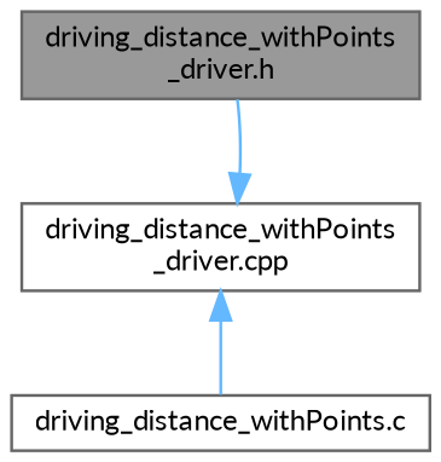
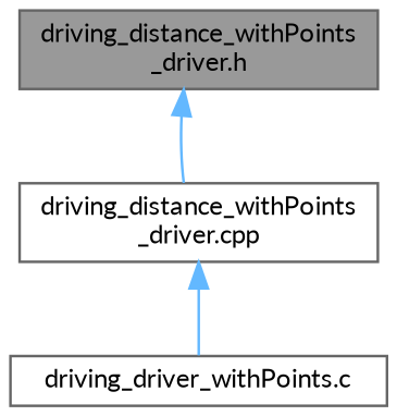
  digraph {
    fontname=Lato
    node [color=grey40 fillcolor=white fontname=Lato fontsize=10 shape=box style=filled]
    edge [color=steelblue1 dir=back fontname=Lato fontsize=10 labelfontname=Helvetica labelfontsize=10 style=solid]
    n1 [color=gray40 fillcolor=grey60 fontcolor=black height=0.2 label="driving_distance_withPoints\l_driver.h" width=0.4]
    n2 [height=0.2 label="driving_distance_withPoints\l_driver.cpp" width=0.4]
-   n3 [height=0.2 label="driving_distance_withPoints.c" width=0.4]
-   n2 -> n1
+   n3 [height=0.2 label="driving_driver_withPoints.c" width=0.4]
+   n1 -> n2
    n2 -> n3
  }
